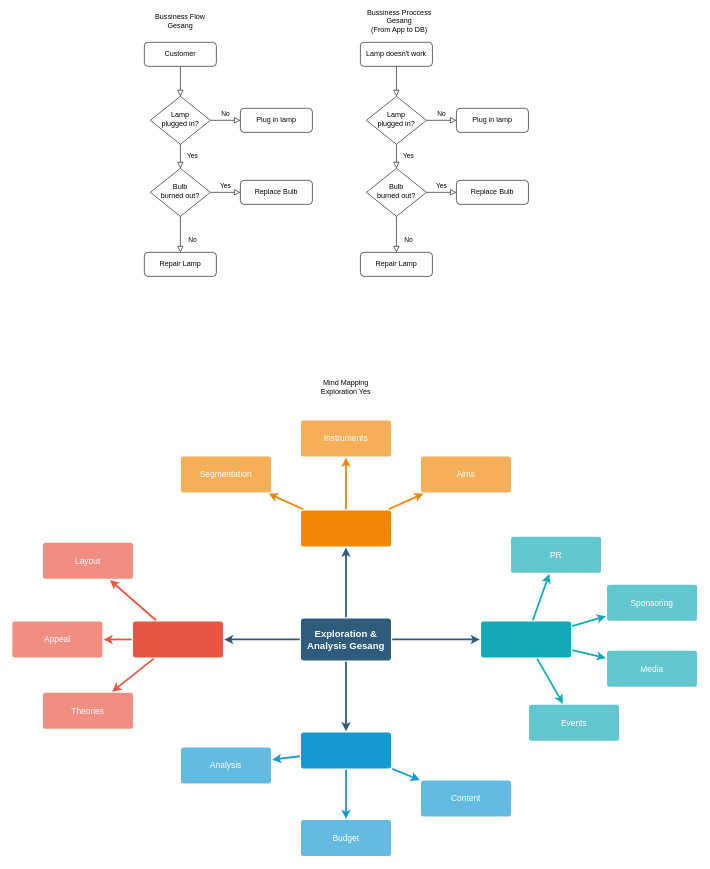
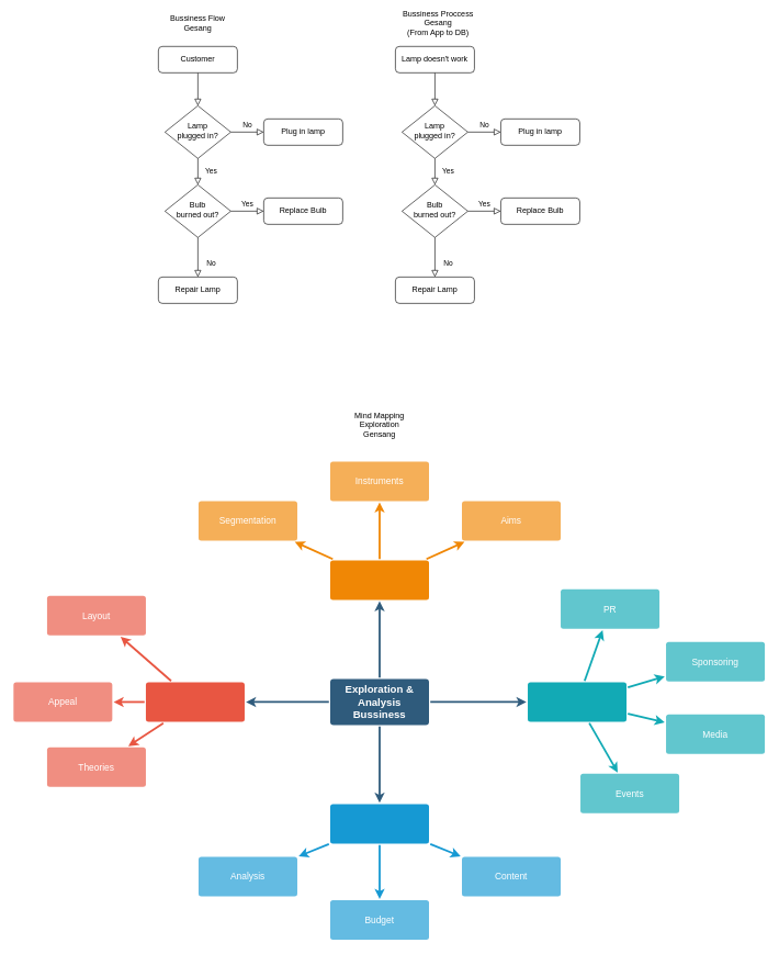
  <mxCell id="0" />
  <mxCell id="1" parent="0" />
  <mxCell id="2" value="" style="rounded=0;html=1;jettySize=auto;orthogonalLoop=1;fontSize=11;endArrow=block;endFill=0;endSize=8;strokeWidth=1;shadow=0;labelBackgroundColor=none;edgeStyle=orthogonalEdgeStyle;" parent="1" source="3" target="6" edge="1"><mxGeometry relative="1" as="geometry" /></mxCell>
  <mxCell id="3" value="Customer" style="rounded=1;whiteSpace=wrap;html=1;fontSize=12;glass=0;strokeWidth=1;shadow=0;" parent="1" vertex="1"><mxGeometry x="240" y="70" width="120" height="40" as="geometry" /></mxCell>
  <mxCell id="4" value="Yes" style="rounded=0;html=1;jettySize=auto;orthogonalLoop=1;fontSize=11;endArrow=block;endFill=0;endSize=8;strokeWidth=1;shadow=0;labelBackgroundColor=none;edgeStyle=orthogonalEdgeStyle;" parent="1" source="6" target="10" edge="1"><mxGeometry y="20" relative="1" as="geometry"><mxPoint as="offset" /></mxGeometry></mxCell>
  <mxCell id="5" value="No" style="edgeStyle=orthogonalEdgeStyle;rounded=0;html=1;jettySize=auto;orthogonalLoop=1;fontSize=11;endArrow=block;endFill=0;endSize=8;strokeWidth=1;shadow=0;labelBackgroundColor=none;" parent="1" source="6" target="7" edge="1"><mxGeometry y="10" relative="1" as="geometry"><mxPoint as="offset" /></mxGeometry></mxCell>
  <mxCell id="6" value="Lamp&lt;br&gt;plugged in?" style="rhombus;whiteSpace=wrap;html=1;shadow=0;fontFamily=Helvetica;fontSize=12;align=center;strokeWidth=1;spacing=6;spacingTop=-4;" parent="1" vertex="1"><mxGeometry x="250" y="160" width="100" height="80" as="geometry" /></mxCell>
  <mxCell id="7" value="Plug in lamp" style="rounded=1;whiteSpace=wrap;html=1;fontSize=12;glass=0;strokeWidth=1;shadow=0;" parent="1" vertex="1"><mxGeometry x="400" y="180" width="120" height="40" as="geometry" /></mxCell>
  <mxCell id="8" value="No" style="rounded=0;html=1;jettySize=auto;orthogonalLoop=1;fontSize=11;endArrow=block;endFill=0;endSize=8;strokeWidth=1;shadow=0;labelBackgroundColor=none;edgeStyle=orthogonalEdgeStyle;" parent="1" source="10" target="11" edge="1"><mxGeometry x="0.333" y="20" relative="1" as="geometry"><mxPoint as="offset" /></mxGeometry></mxCell>
  <mxCell id="9" value="Yes" style="edgeStyle=orthogonalEdgeStyle;rounded=0;html=1;jettySize=auto;orthogonalLoop=1;fontSize=11;endArrow=block;endFill=0;endSize=8;strokeWidth=1;shadow=0;labelBackgroundColor=none;" parent="1" source="10" target="12" edge="1"><mxGeometry y="10" relative="1" as="geometry"><mxPoint as="offset" /></mxGeometry></mxCell>
  <mxCell id="10" value="Bulb&lt;br&gt;burned out?" style="rhombus;whiteSpace=wrap;html=1;shadow=0;fontFamily=Helvetica;fontSize=12;align=center;strokeWidth=1;spacing=6;spacingTop=-4;" parent="1" vertex="1"><mxGeometry x="250" y="280" width="100" height="80" as="geometry" /></mxCell>
  <mxCell id="11" value="Repair Lamp" style="rounded=1;whiteSpace=wrap;html=1;fontSize=12;glass=0;strokeWidth=1;shadow=0;" parent="1" vertex="1"><mxGeometry x="240" y="420" width="120" height="40" as="geometry" /></mxCell>
  <mxCell id="12" value="Replace Bulb" style="rounded=1;whiteSpace=wrap;html=1;fontSize=12;glass=0;strokeWidth=1;shadow=0;" parent="1" vertex="1"><mxGeometry x="400" y="300" width="120" height="40" as="geometry" /></mxCell>
  <mxCell id="13" value="&lt;div&gt;Bussiness Proccess Gesang&lt;/div&gt;&lt;div&gt;(From App to DB)&lt;br&gt;&lt;/div&gt;" style="text;html=1;strokeColor=none;fillColor=none;align=center;verticalAlign=middle;whiteSpace=wrap;rounded=0;" vertex="1" parent="1"><mxGeometry x="590" y="20" width="150" height="30" as="geometry" /></mxCell>
  <mxCell id="14" value="Bussiness Flow Gesang" style="text;html=1;strokeColor=none;fillColor=none;align=center;verticalAlign=middle;whiteSpace=wrap;rounded=0;" vertex="1" parent="1"><mxGeometry x="245" y="20" width="110" height="30" as="geometry" /></mxCell>
  <mxCell id="15" value="" style="rounded=0;html=1;jettySize=auto;orthogonalLoop=1;fontSize=11;endArrow=block;endFill=0;endSize=8;strokeWidth=1;shadow=0;labelBackgroundColor=none;edgeStyle=orthogonalEdgeStyle;" edge="1" parent="1" source="16" target="19"><mxGeometry relative="1" as="geometry" /></mxCell>
  <mxCell id="16" value="Lamp doesn't work" style="rounded=1;whiteSpace=wrap;html=1;fontSize=12;glass=0;strokeWidth=1;shadow=0;" vertex="1" parent="1"><mxGeometry x="600" y="70" width="120" height="40" as="geometry" /></mxCell>
  <mxCell id="17" value="Yes" style="rounded=0;html=1;jettySize=auto;orthogonalLoop=1;fontSize=11;endArrow=block;endFill=0;endSize=8;strokeWidth=1;shadow=0;labelBackgroundColor=none;edgeStyle=orthogonalEdgeStyle;" edge="1" parent="1" source="19" target="23"><mxGeometry y="20" relative="1" as="geometry"><mxPoint as="offset" /></mxGeometry></mxCell>
  <mxCell id="18" value="No" style="edgeStyle=orthogonalEdgeStyle;rounded=0;html=1;jettySize=auto;orthogonalLoop=1;fontSize=11;endArrow=block;endFill=0;endSize=8;strokeWidth=1;shadow=0;labelBackgroundColor=none;" edge="1" parent="1" source="19" target="20"><mxGeometry y="10" relative="1" as="geometry"><mxPoint as="offset" /></mxGeometry></mxCell>
  <mxCell id="19" value="Lamp&lt;br&gt;plugged in?" style="rhombus;whiteSpace=wrap;html=1;shadow=0;fontFamily=Helvetica;fontSize=12;align=center;strokeWidth=1;spacing=6;spacingTop=-4;" vertex="1" parent="1"><mxGeometry x="610" y="160" width="100" height="80" as="geometry" /></mxCell>
  <mxCell id="20" value="Plug in lamp" style="rounded=1;whiteSpace=wrap;html=1;fontSize=12;glass=0;strokeWidth=1;shadow=0;" vertex="1" parent="1"><mxGeometry x="760" y="180" width="120" height="40" as="geometry" /></mxCell>
  <mxCell id="21" value="No" style="rounded=0;html=1;jettySize=auto;orthogonalLoop=1;fontSize=11;endArrow=block;endFill=0;endSize=8;strokeWidth=1;shadow=0;labelBackgroundColor=none;edgeStyle=orthogonalEdgeStyle;" edge="1" parent="1" source="23" target="24"><mxGeometry x="0.333" y="20" relative="1" as="geometry"><mxPoint as="offset" /></mxGeometry></mxCell>
  <mxCell id="22" value="Yes" style="edgeStyle=orthogonalEdgeStyle;rounded=0;html=1;jettySize=auto;orthogonalLoop=1;fontSize=11;endArrow=block;endFill=0;endSize=8;strokeWidth=1;shadow=0;labelBackgroundColor=none;" edge="1" parent="1" source="23" target="25"><mxGeometry y="10" relative="1" as="geometry"><mxPoint as="offset" /></mxGeometry></mxCell>
  <mxCell id="23" value="Bulb&lt;br&gt;burned out?" style="rhombus;whiteSpace=wrap;html=1;shadow=0;fontFamily=Helvetica;fontSize=12;align=center;strokeWidth=1;spacing=6;spacingTop=-4;" vertex="1" parent="1"><mxGeometry x="610" y="280" width="100" height="80" as="geometry" /></mxCell>
  <mxCell id="24" value="Repair Lamp" style="rounded=1;whiteSpace=wrap;html=1;fontSize=12;glass=0;strokeWidth=1;shadow=0;" vertex="1" parent="1"><mxGeometry x="600" y="420" width="120" height="40" as="geometry" /></mxCell>
  <mxCell id="25" value="Replace Bulb" style="rounded=1;whiteSpace=wrap;html=1;fontSize=12;glass=0;strokeWidth=1;shadow=0;" vertex="1" parent="1"><mxGeometry x="760" y="300" width="120" height="40" as="geometry" /></mxCell>
  <mxCell id="26" value="" style="edgeStyle=none;rounded=0;jumpStyle=none;html=1;shadow=0;labelBackgroundColor=none;startArrow=none;startFill=0;endArrow=classic;endFill=1;jettySize=auto;orthogonalLoop=1;strokeColor=#2F5B7C;strokeWidth=3;fontFamily=Helvetica;fontSize=16;fontColor=#23445D;spacing=5;" edge="1" parent="1" source="30" target="45"><mxGeometry relative="1" as="geometry" /></mxCell>
  <mxCell id="27" value="" style="edgeStyle=none;rounded=0;jumpStyle=none;html=1;shadow=0;labelBackgroundColor=none;startArrow=none;startFill=0;endArrow=classic;endFill=1;jettySize=auto;orthogonalLoop=1;strokeColor=#2F5B7C;strokeWidth=3;fontFamily=Helvetica;fontSize=16;fontColor=#23445D;spacing=5;" edge="1" parent="1" source="30" target="52"><mxGeometry relative="1" as="geometry" /></mxCell>
  <mxCell id="28" value="" style="edgeStyle=none;rounded=0;jumpStyle=none;html=1;shadow=0;labelBackgroundColor=none;startArrow=none;startFill=0;endArrow=classic;endFill=1;jettySize=auto;orthogonalLoop=1;strokeColor=#2F5B7C;strokeWidth=3;fontFamily=Helvetica;fontSize=16;fontColor=#23445D;spacing=5;" edge="1" parent="1" source="30" target="41"><mxGeometry relative="1" as="geometry" /></mxCell>
  <mxCell id="29" value="" style="edgeStyle=none;rounded=0;jumpStyle=none;html=1;shadow=0;labelBackgroundColor=none;startArrow=none;startFill=0;endArrow=classic;endFill=1;jettySize=auto;orthogonalLoop=1;strokeColor=#2F5B7C;strokeWidth=3;fontFamily=Helvetica;fontSize=16;fontColor=#23445D;spacing=5;" edge="1" parent="1" source="30" target="34"><mxGeometry relative="1" as="geometry" /></mxCell>
- <mxCell id="30" value="&lt;div&gt;Exploration &amp;amp; Analysis Gesang&lt;br&gt;&lt;/div&gt;" style="rounded=1;whiteSpace=wrap;html=1;shadow=0;labelBackgroundColor=none;strokeColor=none;strokeWidth=3;fillColor=#2F5B7C;fontFamily=Helvetica;fontSize=16;fontColor=#FFFFFF;align=center;fontStyle=1;spacing=5;arcSize=7;perimeterSpacing=2;" vertex="1" parent="1"><mxGeometry x="501" y="1030" width="150" height="70" as="geometry" /></mxCell>
+ <mxCell id="30" value="&lt;div&gt;Exploration &amp;amp; Analysis Bussiness&lt;br&gt;&lt;/div&gt;" style="rounded=1;whiteSpace=wrap;html=1;shadow=0;labelBackgroundColor=none;strokeColor=none;strokeWidth=3;fillColor=#2F5B7C;fontFamily=Helvetica;fontSize=16;fontColor=#FFFFFF;align=center;fontStyle=1;spacing=5;arcSize=7;perimeterSpacing=2;" vertex="1" parent="1"><mxGeometry x="501" y="1030" width="150" height="70" as="geometry" /></mxCell>
  <mxCell id="31" value="" style="edgeStyle=none;rounded=1;jumpStyle=none;html=1;shadow=0;labelBackgroundColor=none;startArrow=none;startFill=0;jettySize=auto;orthogonalLoop=1;strokeColor=#E85642;strokeWidth=3;fontFamily=Helvetica;fontSize=14;fontColor=#FFFFFF;spacing=5;fontStyle=1;fillColor=#b0e3e6;" edge="1" parent="1" source="34" target="37"><mxGeometry relative="1" as="geometry" /></mxCell>
  <mxCell id="32" value="" style="edgeStyle=none;rounded=1;jumpStyle=none;html=1;shadow=0;labelBackgroundColor=none;startArrow=none;startFill=0;jettySize=auto;orthogonalLoop=1;strokeColor=#E85642;strokeWidth=3;fontFamily=Helvetica;fontSize=14;fontColor=#FFFFFF;spacing=5;fontStyle=1;fillColor=#b0e3e6;" edge="1" parent="1" source="34" target="36"><mxGeometry relative="1" as="geometry" /></mxCell>
  <mxCell id="33" value="" style="edgeStyle=none;rounded=1;jumpStyle=none;html=1;shadow=0;labelBackgroundColor=none;startArrow=none;startFill=0;jettySize=auto;orthogonalLoop=1;strokeColor=#E85642;strokeWidth=3;fontFamily=Helvetica;fontSize=14;fontColor=#FFFFFF;spacing=5;fontStyle=1;fillColor=#b0e3e6;" edge="1" parent="1" source="34" target="35"><mxGeometry relative="1" as="geometry" /></mxCell>
  <mxCell id="34" value="" style="rounded=1;whiteSpace=wrap;html=1;shadow=0;labelBackgroundColor=none;strokeColor=none;strokeWidth=3;fillColor=#e85642;fontFamily=Helvetica;fontSize=14;fontColor=#FFFFFF;align=center;spacing=5;fontStyle=1;arcSize=7;perimeterSpacing=2;" vertex="1" parent="1"><mxGeometry x="221" y="1035" width="150" height="60" as="geometry" /></mxCell>
- <mxCell id="35" value="Theories" style="rounded=1;whiteSpace=wrap;html=1;shadow=0;labelBackgroundColor=none;strokeColor=none;strokeWidth=3;fillColor=#f08e81;fontFamily=Helvetica;fontSize=14;fontColor=#FFFFFF;align=center;spacing=5;fontStyle=0;arcSize=7;perimeterSpacing=2;" vertex="1" parent="1"><mxGeometry x="71" y="1154" width="150" height="60" as="geometry" /></mxCell>
+ <mxCell id="35" value="Theories" style="rounded=1;whiteSpace=wrap;html=1;shadow=0;labelBackgroundColor=none;strokeColor=none;strokeWidth=3;fillColor=#f08e81;fontFamily=Helvetica;fontSize=14;fontColor=#FFFFFF;align=center;spacing=5;fontStyle=0;arcSize=7;perimeterSpacing=2;" vertex="1" parent="1"><mxGeometry x="71" y="1134" width="150" height="60" as="geometry" /></mxCell>
  <mxCell id="36" value="Appeal" style="rounded=1;whiteSpace=wrap;html=1;shadow=0;labelBackgroundColor=none;strokeColor=none;strokeWidth=3;fillColor=#f08e81;fontFamily=Helvetica;fontSize=14;fontColor=#FFFFFF;align=center;spacing=5;fontStyle=0;arcSize=7;perimeterSpacing=2;" vertex="1" parent="1"><mxGeometry x="20" y="1035" width="150" height="60" as="geometry" /></mxCell>
  <mxCell id="37" value="Layout" style="rounded=1;whiteSpace=wrap;html=1;shadow=0;labelBackgroundColor=none;strokeColor=none;strokeWidth=3;fillColor=#f08e81;fontFamily=Helvetica;fontSize=14;fontColor=#FFFFFF;align=center;spacing=5;fontStyle=0;arcSize=7;perimeterSpacing=2;" vertex="1" parent="1"><mxGeometry x="71" y="904" width="150" height="60" as="geometry" /></mxCell>
  <mxCell id="38" value="" style="edgeStyle=none;rounded=0;jumpStyle=none;html=1;shadow=0;labelBackgroundColor=none;startArrow=none;startFill=0;endArrow=classic;endFill=1;jettySize=auto;orthogonalLoop=1;strokeColor=#1699D3;strokeWidth=3;fontFamily=Helvetica;fontSize=14;fontColor=#FFFFFF;spacing=5;" edge="1" parent="1" source="41" target="44"><mxGeometry relative="1" as="geometry" /></mxCell>
  <mxCell id="39" value="" style="edgeStyle=none;rounded=0;jumpStyle=none;html=1;shadow=0;labelBackgroundColor=none;startArrow=none;startFill=0;endArrow=classic;endFill=1;jettySize=auto;orthogonalLoop=1;strokeColor=#1699D3;strokeWidth=3;fontFamily=Helvetica;fontSize=14;fontColor=#FFFFFF;spacing=5;" edge="1" parent="1" source="41" target="43"><mxGeometry relative="1" as="geometry" /></mxCell>
  <mxCell id="40" value="" style="edgeStyle=none;rounded=0;jumpStyle=none;html=1;shadow=0;labelBackgroundColor=none;startArrow=none;startFill=0;endArrow=classic;endFill=1;jettySize=auto;orthogonalLoop=1;strokeColor=#1699D3;strokeWidth=3;fontFamily=Helvetica;fontSize=14;fontColor=#FFFFFF;spacing=5;" edge="1" parent="1" source="41" target="42"><mxGeometry relative="1" as="geometry" /></mxCell>
  <mxCell id="41" value="" style="rounded=1;whiteSpace=wrap;html=1;shadow=0;labelBackgroundColor=none;strokeColor=none;strokeWidth=3;fillColor=#1699d3;fontFamily=Helvetica;fontSize=14;fontColor=#FFFFFF;align=center;spacing=5;fontStyle=1;arcSize=7;perimeterSpacing=2;" vertex="1" parent="1"><mxGeometry x="501" y="1220" width="150" height="60" as="geometry" /></mxCell>
  <mxCell id="42" value="Content" style="rounded=1;whiteSpace=wrap;html=1;shadow=0;labelBackgroundColor=none;strokeColor=none;strokeWidth=3;fillColor=#64bbe2;fontFamily=Helvetica;fontSize=14;fontColor=#FFFFFF;align=center;spacing=5;arcSize=7;perimeterSpacing=2;" vertex="1" parent="1"><mxGeometry x="701" y="1300" width="150" height="60" as="geometry" /></mxCell>
  <mxCell id="43" value="Budget" style="rounded=1;whiteSpace=wrap;html=1;shadow=0;labelBackgroundColor=none;strokeColor=none;strokeWidth=3;fillColor=#64bbe2;fontFamily=Helvetica;fontSize=14;fontColor=#FFFFFF;align=center;spacing=5;arcSize=7;perimeterSpacing=2;" vertex="1" parent="1"><mxGeometry x="501" y="1366" width="150" height="60" as="geometry" /></mxCell>
- <mxCell id="44" value="Analysis" style="rounded=1;whiteSpace=wrap;html=1;shadow=0;labelBackgroundColor=none;strokeColor=none;strokeWidth=3;fillColor=#64bbe2;fontFamily=Helvetica;fontSize=14;fontColor=#FFFFFF;align=center;spacing=5;arcSize=7;perimeterSpacing=2;" vertex="1" parent="1"><mxGeometry x="301" y="1245" width="150" height="60" as="geometry" /></mxCell>
+ <mxCell id="44" value="Analysis" style="rounded=1;whiteSpace=wrap;html=1;shadow=0;labelBackgroundColor=none;strokeColor=none;strokeWidth=3;fillColor=#64bbe2;fontFamily=Helvetica;fontSize=14;fontColor=#FFFFFF;align=center;spacing=5;arcSize=7;perimeterSpacing=2;" vertex="1" parent="1"><mxGeometry x="301" y="1300" width="150" height="60" as="geometry" /></mxCell>
  <mxCell id="45" value="" style="rounded=1;whiteSpace=wrap;html=1;shadow=0;labelBackgroundColor=none;strokeColor=none;strokeWidth=3;fillColor=#F08705;fontFamily=Helvetica;fontSize=14;fontColor=#FFFFFF;align=center;spacing=5;fontStyle=1;arcSize=7;perimeterSpacing=2;" vertex="1" parent="1"><mxGeometry x="501" y="850" width="150" height="60" as="geometry" /></mxCell>
  <mxCell id="46" value="Aims&lt;br&gt;" style="rounded=1;whiteSpace=wrap;html=1;shadow=0;labelBackgroundColor=none;strokeColor=none;strokeWidth=3;fillColor=#f5af58;fontFamily=Helvetica;fontSize=14;fontColor=#FFFFFF;align=center;spacing=5;arcSize=7;perimeterSpacing=2;" vertex="1" parent="1"><mxGeometry x="701" y="760" width="150" height="60" as="geometry" /></mxCell>
  <mxCell id="47" value="" style="edgeStyle=none;rounded=0;jumpStyle=none;html=1;shadow=0;labelBackgroundColor=none;startArrow=none;startFill=0;endArrow=classic;endFill=1;jettySize=auto;orthogonalLoop=1;strokeColor=#F08705;strokeWidth=3;fontFamily=Helvetica;fontSize=14;fontColor=#FFFFFF;spacing=5;" edge="1" parent="1" source="45" target="46"><mxGeometry relative="1" as="geometry" /></mxCell>
  <mxCell id="48" value="Instruments" style="rounded=1;whiteSpace=wrap;html=1;shadow=0;labelBackgroundColor=none;strokeColor=none;strokeWidth=3;fillColor=#f5af58;fontFamily=Helvetica;fontSize=14;fontColor=#FFFFFF;align=center;spacing=5;arcSize=7;perimeterSpacing=2;" vertex="1" parent="1"><mxGeometry x="501" y="700" width="150" height="60" as="geometry" /></mxCell>
  <mxCell id="49" value="" style="edgeStyle=none;rounded=0;jumpStyle=none;html=1;shadow=0;labelBackgroundColor=none;startArrow=none;startFill=0;endArrow=classic;endFill=1;jettySize=auto;orthogonalLoop=1;strokeColor=#F08705;strokeWidth=3;fontFamily=Helvetica;fontSize=14;fontColor=#FFFFFF;spacing=5;" edge="1" parent="1" source="45" target="48"><mxGeometry relative="1" as="geometry" /></mxCell>
  <mxCell id="50" value="Segmentation" style="rounded=1;whiteSpace=wrap;html=1;shadow=0;labelBackgroundColor=none;strokeColor=none;strokeWidth=3;fillColor=#f5af58;fontFamily=Helvetica;fontSize=14;fontColor=#FFFFFF;align=center;spacing=5;arcSize=7;perimeterSpacing=2;" vertex="1" parent="1"><mxGeometry x="301" y="760" width="150" height="60" as="geometry" /></mxCell>
  <mxCell id="51" value="" style="edgeStyle=none;rounded=0;jumpStyle=none;html=1;shadow=0;labelBackgroundColor=none;startArrow=none;startFill=0;endArrow=classic;endFill=1;jettySize=auto;orthogonalLoop=1;strokeColor=#F08705;strokeWidth=3;fontFamily=Helvetica;fontSize=14;fontColor=#FFFFFF;spacing=5;" edge="1" parent="1" source="45" target="50"><mxGeometry relative="1" as="geometry" /></mxCell>
  <mxCell id="52" value="" style="rounded=1;whiteSpace=wrap;html=1;shadow=0;labelBackgroundColor=none;strokeColor=none;strokeWidth=3;fillColor=#12aab5;fontFamily=Helvetica;fontSize=14;fontColor=#FFFFFF;align=center;spacing=5;fontStyle=1;arcSize=7;perimeterSpacing=2;" vertex="1" parent="1"><mxGeometry x="801" y="1035" width="150" height="60" as="geometry" /></mxCell>
  <mxCell id="53" value="Events" style="rounded=1;whiteSpace=wrap;html=1;shadow=0;labelBackgroundColor=none;strokeColor=none;strokeWidth=3;fillColor=#61c6ce;fontFamily=Helvetica;fontSize=14;fontColor=#FFFFFF;align=center;spacing=5;fontStyle=0;arcSize=7;perimeterSpacing=2;" vertex="1" parent="1"><mxGeometry x="881" y="1174" width="150" height="60" as="geometry" /></mxCell>
  <mxCell id="54" value="" style="edgeStyle=none;rounded=1;jumpStyle=none;html=1;shadow=0;labelBackgroundColor=none;startArrow=none;startFill=0;jettySize=auto;orthogonalLoop=1;strokeColor=#12AAB5;strokeWidth=3;fontFamily=Helvetica;fontSize=14;fontColor=#FFFFFF;spacing=5;fontStyle=1;fillColor=#b0e3e6;" edge="1" parent="1" source="52" target="53"><mxGeometry relative="1" as="geometry" /></mxCell>
  <mxCell id="55" value="Media" style="rounded=1;whiteSpace=wrap;html=1;shadow=0;labelBackgroundColor=none;strokeColor=none;strokeWidth=3;fillColor=#61c6ce;fontFamily=Helvetica;fontSize=14;fontColor=#FFFFFF;align=center;spacing=5;fontStyle=0;arcSize=7;perimeterSpacing=2;" vertex="1" parent="1"><mxGeometry x="1011" y="1084" width="150" height="60" as="geometry" /></mxCell>
  <mxCell id="56" value="" style="edgeStyle=none;rounded=1;jumpStyle=none;html=1;shadow=0;labelBackgroundColor=none;startArrow=none;startFill=0;jettySize=auto;orthogonalLoop=1;strokeColor=#12AAB5;strokeWidth=3;fontFamily=Helvetica;fontSize=14;fontColor=#FFFFFF;spacing=5;fontStyle=1;fillColor=#b0e3e6;" edge="1" parent="1" source="52" target="55"><mxGeometry relative="1" as="geometry" /></mxCell>
  <mxCell id="57" value="Sponsoring" style="rounded=1;whiteSpace=wrap;html=1;shadow=0;labelBackgroundColor=none;strokeColor=none;strokeWidth=3;fillColor=#61c6ce;fontFamily=Helvetica;fontSize=14;fontColor=#FFFFFF;align=center;spacing=5;fontStyle=0;arcSize=7;perimeterSpacing=2;" vertex="1" parent="1"><mxGeometry x="1011" y="974" width="150" height="60" as="geometry" /></mxCell>
  <mxCell id="58" value="" style="edgeStyle=none;rounded=1;jumpStyle=none;html=1;shadow=0;labelBackgroundColor=none;startArrow=none;startFill=0;jettySize=auto;orthogonalLoop=1;strokeColor=#12AAB5;strokeWidth=3;fontFamily=Helvetica;fontSize=14;fontColor=#FFFFFF;spacing=5;fontStyle=1;fillColor=#b0e3e6;" edge="1" parent="1" source="52" target="57"><mxGeometry relative="1" as="geometry" /></mxCell>
  <mxCell id="59" value="PR" style="rounded=1;whiteSpace=wrap;html=1;shadow=0;labelBackgroundColor=none;strokeColor=none;strokeWidth=3;fillColor=#61c6ce;fontFamily=Helvetica;fontSize=14;fontColor=#FFFFFF;align=center;spacing=5;fontStyle=0;arcSize=7;perimeterSpacing=2;" vertex="1" parent="1"><mxGeometry x="851" y="894" width="150" height="60" as="geometry" /></mxCell>
  <mxCell id="60" value="" style="edgeStyle=none;rounded=1;jumpStyle=none;html=1;shadow=0;labelBackgroundColor=none;startArrow=none;startFill=0;jettySize=auto;orthogonalLoop=1;strokeColor=#12AAB5;strokeWidth=3;fontFamily=Helvetica;fontSize=14;fontColor=#FFFFFF;spacing=5;fontStyle=1;fillColor=#b0e3e6;" edge="1" parent="1" source="52" target="59"><mxGeometry relative="1" as="geometry" /></mxCell>
- <mxCell id="61" value="Mind Mapping Exploration Yes" style="text;html=1;strokeColor=none;fillColor=none;align=center;verticalAlign=middle;whiteSpace=wrap;rounded=0;" vertex="1" parent="1"><mxGeometry x="519" y="630" width="114" height="30" as="geometry" /></mxCell>
+ <mxCell id="61" value="Mind Mapping Exploration Gensang" style="text;html=1;strokeColor=none;fillColor=none;align=center;verticalAlign=middle;whiteSpace=wrap;rounded=0;" vertex="1" parent="1"><mxGeometry x="519" y="630" width="114" height="30" as="geometry" /></mxCell>
